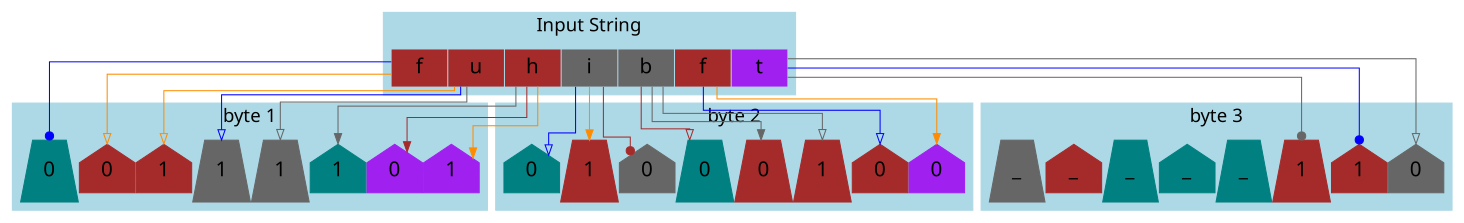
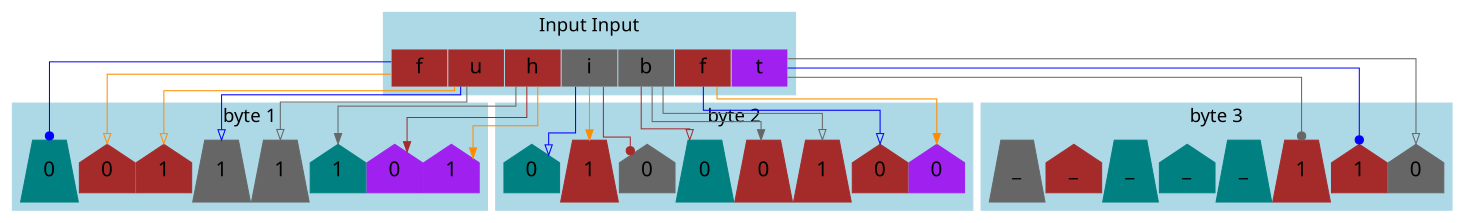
  digraph {
    color=lightblue
    fontname=HackNerdFont
    fontsize=18
    nodesep=0
    splines=ortho
    style=filled
    node [color=brown fontname=HackNerdFont fontsize=20 shape=house style=filled]
    edge [color=gray40 arrowhead=onormal]
    n1 [label=h shape=plaintext]
    n2 [label=u shape=plaintext]
    n3 [label=f shape=plaintext]
    n4 [label=f shape=plaintext]
    n5 [color=gray40 label=b shape=plaintext]
    n6 [color=gray40 label=i shape=plaintext]
    n7 [color=purple label=t shape=plaintext]
    n8 [color=purple label=1]
    n9 [color=purple label=0]
    n10 [color=teal label=1]
    n11 [color=gray40 label=1 shape=trapezium]
    n12 [color=gray40 label=1 shape=trapezium]
    n13 [label=1]
    n14 [label=0]
    n15 [color=teal label=0 shape=trapezium]
    n16 [color=purple label=0]
    n17 [label=0]
    n18 [label=1 shape=trapezium]
    n19 [label=0 shape=trapezium]
    n20 [color=teal label=0 shape=trapezium]
    n21 [color=gray40 label=0]
    n22 [label=1 shape=trapezium]
    n23 [color=teal label=0]
    n24 [color=gray40 label=0]
    n25 [label=1]
    n26 [label=1 shape=trapezium]
    n27 [color=teal label=_ shape=trapezium]
    n28 [color=teal label=_]
    n29 [color=teal label=_ shape=trapezium]
    n30 [label=_]
    n31 [color=gray40 label=_ shape=trapezium]
    subgraph cluster_1 {
-     label="Input String"
+     label="Input Input"
      rankdir=LR
      n1
      n2
      n3
      n4
      n5
      n6
      n7
    }
    subgraph cluster_2 {
      label="byte 1"
      rankdir=LR
      n8
      n9
      n10
      n11
      n12
      n13
      n14
      n15
    }
    subgraph cluster_3 {
      label="byte 2"
      n16
      n17
      n18
      n19
      n20
      n21
      n22
      n23
    }
    subgraph cluster_4 {
      label="byte 3"
      n24
      n25
      n26
      n27
      n28
      n29
      n30
      n31
    }
    n1 -> n8 [color=darkorange arrowhead=normal]
    n1 -> n9 [color=brown arrowhead=normal]
    n1 -> n10 [arrowhead=normal]
    n2 -> n11
    n2 -> n12 [color=blue]
    n2 -> n13 [color=darkorange]
    n3 -> n14 [color=darkorange]
    n3 -> n15 [color=blue arrowhead=dot]
    n4 -> n16 [color=darkorange arrowhead=normal]
    n4 -> n17 [color=blue]
    n5 -> n18
    n5 -> n19 [arrowhead=normal]
    n5 -> n20 [color=brown]
    n6 -> n21 [color=brown arrowhead=dot]
    n6 -> n22 [color=darkorange arrowhead=normal]
    n6 -> n23 [color=blue]
    n7 -> n24
    n7 -> n25 [color=blue arrowhead=dot]
    n7 -> n26 [arrowhead=dot]
  }
